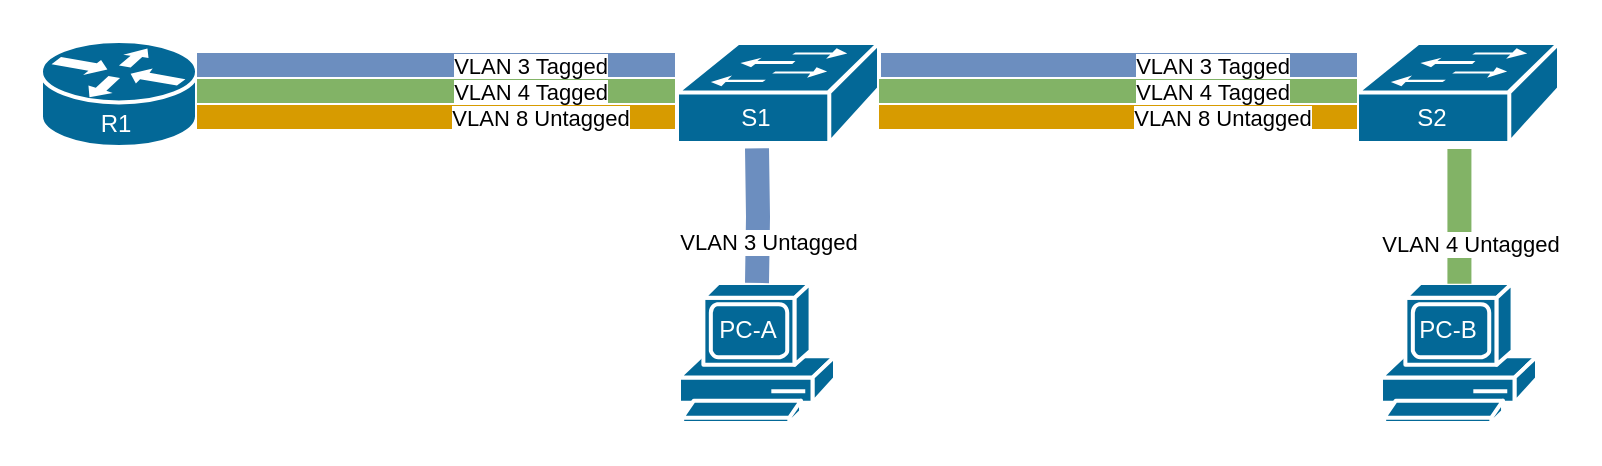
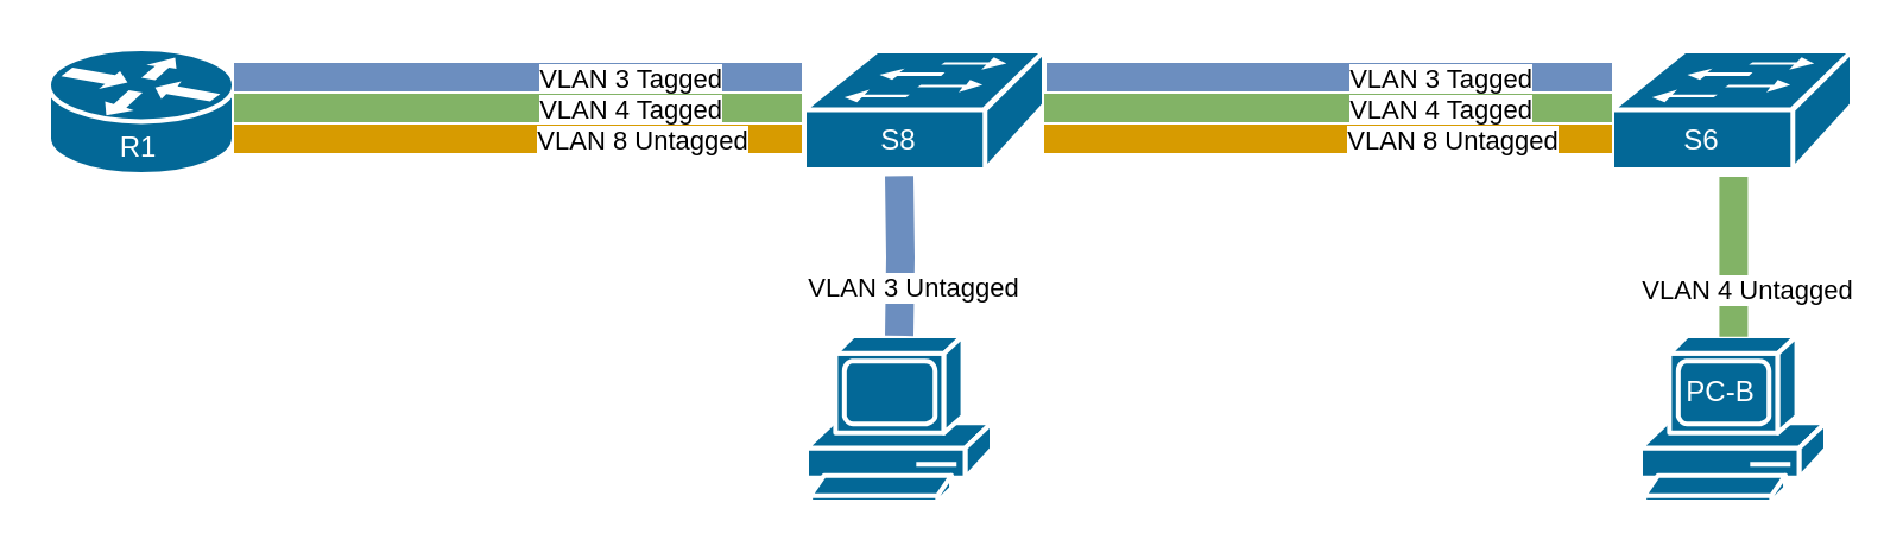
  <mxCell id="0" />
  <mxCell id="1" parent="0" />
  <mxCell id="2" value="" style="edgeStyle=orthogonalEdgeStyle;rounded=0;orthogonalLoop=1;jettySize=auto;html=1;entryX=0;entryY=0.5;entryDx=0;entryDy=0;entryPerimeter=0;endArrow=none;endFill=0;strokeWidth=12;fillColor=#dae8fc;strokeColor=#6c8ebf;" edge="1" parent="1"><mxGeometry relative="1" as="geometry"><mxPoint x="439" y="32" as="sourcePoint" /><mxPoint x="678" y="32" as="targetPoint" /></mxGeometry></mxCell>
  <mxCell id="3" value="VLAN 3 Tagged" style="edgeLabel;html=1;align=center;verticalAlign=middle;resizable=0;points=[];" vertex="1" connectable="0" parent="2"><mxGeometry x="0.387" relative="1" as="geometry"><mxPoint as="offset" /></mxGeometry></mxCell>
  <mxCell id="4" value="" style="shape=mxgraph.cisco.switches.workgroup_switch;sketch=0;html=1;pointerEvents=1;dashed=0;fillColor=#036897;strokeColor=#ffffff;strokeWidth=2;verticalLabelPosition=bottom;verticalAlign=top;align=center;outlineConnect=0;" vertex="1" parent="1"><mxGeometry x="338" y="21" width="101" height="50" as="geometry" /></mxCell>
  <mxCell id="5" value="" style="shape=mxgraph.cisco.switches.workgroup_switch;sketch=0;html=1;pointerEvents=1;dashed=0;fillColor=#036897;strokeColor=#ffffff;strokeWidth=2;verticalLabelPosition=bottom;verticalAlign=top;align=center;outlineConnect=0;" vertex="1" parent="1"><mxGeometry x="678" y="21" width="101" height="50" as="geometry" /></mxCell>
  <mxCell id="6" value="" style="edgeStyle=orthogonalEdgeStyle;rounded=0;orthogonalLoop=1;jettySize=auto;html=1;entryX=0;entryY=0.5;entryDx=0;entryDy=0;entryPerimeter=0;endArrow=none;endFill=0;strokeWidth=12;fillColor=#d5e8d4;strokeColor=#82b366;" edge="1" parent="1"><mxGeometry relative="1" as="geometry"><mxPoint x="439" y="45" as="sourcePoint" /><mxPoint x="678" y="45" as="targetPoint" /></mxGeometry></mxCell>
  <mxCell id="7" value="VLAN 4 Tagged" style="edgeLabel;html=1;align=center;verticalAlign=middle;resizable=0;points=[];" vertex="1" connectable="0" parent="6"><mxGeometry x="0.839" y="3" relative="1" as="geometry"><mxPoint x="-54" y="3" as="offset" /></mxGeometry></mxCell>
  <mxCell id="8" value="" style="edgeStyle=orthogonalEdgeStyle;rounded=0;orthogonalLoop=1;jettySize=auto;html=1;entryX=0;entryY=0.5;entryDx=0;entryDy=0;entryPerimeter=0;endArrow=none;endFill=0;strokeWidth=12;fillColor=#ffe6cc;strokeColor=#d79b00;" edge="1" parent="1"><mxGeometry relative="1" as="geometry"><mxPoint x="439" y="58" as="sourcePoint" /><mxPoint x="678" y="58" as="targetPoint" /></mxGeometry></mxCell>
  <mxCell id="9" value="VLAN 8 Untagged" style="edgeLabel;html=1;align=center;verticalAlign=middle;resizable=0;points=[];" vertex="1" connectable="0" parent="8"><mxGeometry x="0.387" relative="1" as="geometry"><mxPoint x="5" as="offset" /></mxGeometry></mxCell>
- <mxCell id="10" value="&lt;font color=&quot;#ffffff&quot;&gt;S1&lt;/font&gt;" style="text;html=1;strokeColor=none;fillColor=none;align=center;verticalAlign=middle;whiteSpace=wrap;rounded=0;" vertex="1" parent="1"><mxGeometry x="348" y="44" width="60" height="30" as="geometry" /></mxCell>
- <mxCell id="11" value="&lt;font color=&quot;#ffffff&quot;&gt;S2&lt;br&gt;&lt;/font&gt;" style="text;html=1;strokeColor=none;fillColor=none;align=center;verticalAlign=middle;whiteSpace=wrap;rounded=0;" vertex="1" parent="1"><mxGeometry x="685.5" y="44" width="60" height="30" as="geometry" /></mxCell>
+ <mxCell id="10" value="&lt;font color=&quot;#ffffff&quot;&gt;S8&lt;/font&gt;" style="text;html=1;strokeColor=none;fillColor=none;align=center;verticalAlign=middle;whiteSpace=wrap;rounded=0;" vertex="1" parent="1"><mxGeometry x="348" y="44" width="60" height="30" as="geometry" /></mxCell>
+ <mxCell id="11" value="&lt;font color=&quot;#ffffff&quot;&gt;S6&lt;br&gt;&lt;/font&gt;" style="text;html=1;strokeColor=none;fillColor=none;align=center;verticalAlign=middle;whiteSpace=wrap;rounded=0;" vertex="1" parent="1"><mxGeometry x="685.5" y="44" width="60" height="30" as="geometry" /></mxCell>
  <mxCell id="12" value="" style="shape=mxgraph.cisco.computers_and_peripherals.pc;sketch=0;html=1;pointerEvents=1;dashed=0;fillColor=#036897;strokeColor=#ffffff;strokeWidth=2;verticalLabelPosition=bottom;verticalAlign=top;align=center;outlineConnect=0;labelBackgroundColor=none;fontColor=#FFFFFF;" vertex="1" parent="1"><mxGeometry x="339" y="141" width="78" height="70" as="geometry" /></mxCell>
  <mxCell id="13" value="" style="shape=mxgraph.cisco.computers_and_peripherals.pc;sketch=0;html=1;pointerEvents=1;dashed=0;fillColor=#036897;strokeColor=#ffffff;strokeWidth=2;verticalLabelPosition=bottom;verticalAlign=top;align=center;outlineConnect=0;labelBackgroundColor=none;fontColor=#FFFFFF;" vertex="1" parent="1"><mxGeometry x="690" y="141" width="78" height="70" as="geometry" /></mxCell>
  <mxCell id="14" value="" style="edgeStyle=orthogonalEdgeStyle;rounded=0;orthogonalLoop=1;jettySize=auto;html=1;entryX=0.5;entryY=0;entryDx=0;entryDy=0;entryPerimeter=0;endArrow=none;endFill=0;strokeWidth=12;fillColor=#dae8fc;strokeColor=#6c8ebf;" edge="1" parent="1" target="12"><mxGeometry relative="1" as="geometry"><mxPoint x="378" y="73.67" as="sourcePoint" /><mxPoint x="617" y="73.67" as="targetPoint" /></mxGeometry></mxCell>
  <mxCell id="15" value="VLAN 3 Untagged" style="edgeLabel;html=1;align=center;verticalAlign=middle;resizable=0;points=[];" vertex="1" connectable="0" parent="14"><mxGeometry x="0.387" relative="1" as="geometry"><mxPoint x="5" as="offset" /></mxGeometry></mxCell>
  <mxCell id="16" value="" style="shape=mxgraph.cisco.routers.router;sketch=0;html=1;pointerEvents=1;dashed=0;fillColor=#036897;strokeColor=#ffffff;strokeWidth=2;verticalLabelPosition=bottom;verticalAlign=top;align=center;outlineConnect=0;labelBackgroundColor=none;fontColor=#FFFFFF;" vertex="1" parent="1"><mxGeometry x="20" y="20" width="78" height="53" as="geometry" /></mxCell>
  <mxCell id="17" value="" style="edgeStyle=orthogonalEdgeStyle;rounded=0;orthogonalLoop=1;jettySize=auto;html=1;entryX=0;entryY=0.5;entryDx=0;entryDy=0;entryPerimeter=0;endArrow=none;endFill=0;strokeWidth=12;fillColor=#dae8fc;strokeColor=#6c8ebf;" edge="1" parent="1"><mxGeometry relative="1" as="geometry"><mxPoint x="98" y="32" as="sourcePoint" /><mxPoint x="337" y="32" as="targetPoint" /></mxGeometry></mxCell>
  <mxCell id="18" value="VLAN 3 Tagged" style="edgeLabel;html=1;align=center;verticalAlign=middle;resizable=0;points=[];" vertex="1" connectable="0" parent="17"><mxGeometry x="0.387" relative="1" as="geometry"><mxPoint as="offset" /></mxGeometry></mxCell>
  <mxCell id="19" value="" style="edgeStyle=orthogonalEdgeStyle;rounded=0;orthogonalLoop=1;jettySize=auto;html=1;entryX=0;entryY=0.5;entryDx=0;entryDy=0;entryPerimeter=0;endArrow=none;endFill=0;strokeWidth=12;fillColor=#d5e8d4;strokeColor=#82b366;" edge="1" parent="1"><mxGeometry relative="1" as="geometry"><mxPoint x="98" y="45" as="sourcePoint" /><mxPoint x="337" y="45" as="targetPoint" /></mxGeometry></mxCell>
  <mxCell id="20" value="VLAN 4 Tagged" style="edgeLabel;html=1;align=center;verticalAlign=middle;resizable=0;points=[];" vertex="1" connectable="0" parent="19"><mxGeometry x="0.839" y="3" relative="1" as="geometry"><mxPoint x="-54" y="3" as="offset" /></mxGeometry></mxCell>
  <mxCell id="21" value="" style="edgeStyle=orthogonalEdgeStyle;rounded=0;orthogonalLoop=1;jettySize=auto;html=1;entryX=0;entryY=0.5;entryDx=0;entryDy=0;entryPerimeter=0;endArrow=none;endFill=0;strokeWidth=12;fillColor=#ffe6cc;strokeColor=#d79b00;" edge="1" parent="1"><mxGeometry relative="1" as="geometry"><mxPoint x="98" y="58" as="sourcePoint" /><mxPoint x="337" y="58" as="targetPoint" /></mxGeometry></mxCell>
  <mxCell id="22" value="VLAN 8 Untagged" style="edgeLabel;html=1;align=center;verticalAlign=middle;resizable=0;points=[];" vertex="1" connectable="0" parent="21"><mxGeometry x="0.387" relative="1" as="geometry"><mxPoint x="5" as="offset" /></mxGeometry></mxCell>
  <mxCell id="23" value="R1" style="text;html=1;strokeColor=none;fillColor=none;align=center;verticalAlign=middle;whiteSpace=wrap;rounded=0;labelBackgroundColor=none;fontColor=#FFFFFF;" vertex="1" parent="1"><mxGeometry x="28" y="47" width="60" height="30" as="geometry" /></mxCell>
- <mxCell id="24" value="PC-A" style="text;html=1;strokeColor=none;fillColor=none;align=center;verticalAlign=middle;whiteSpace=wrap;rounded=0;labelBackgroundColor=none;fontColor=#FFFFFF;" vertex="1" parent="1"><mxGeometry x="344" y="150" width="60" height="30" as="geometry" /></mxCell>
  <mxCell id="25" value="PC-B" style="text;html=1;strokeColor=none;fillColor=none;align=center;verticalAlign=middle;whiteSpace=wrap;rounded=0;labelBackgroundColor=none;fontColor=#FFFFFF;" vertex="1" parent="1"><mxGeometry x="694" y="150" width="60" height="30" as="geometry" /></mxCell>
  <mxCell id="26" value="" style="edgeStyle=orthogonalEdgeStyle;rounded=0;orthogonalLoop=1;jettySize=auto;html=1;entryX=0.5;entryY=0;entryDx=0;entryDy=0;entryPerimeter=0;endArrow=none;endFill=0;strokeWidth=12;fillColor=#d5e8d4;strokeColor=#82b366;" edge="1" parent="1"><mxGeometry relative="1" as="geometry"><mxPoint x="729.21" y="74" as="sourcePoint" /><mxPoint x="729.21" y="141.33" as="targetPoint" /></mxGeometry></mxCell>
  <mxCell id="27" value="VLAN 4 Untagged" style="edgeLabel;html=1;align=center;verticalAlign=middle;resizable=0;points=[];" vertex="1" connectable="0" parent="26"><mxGeometry x="0.387" relative="1" as="geometry"><mxPoint x="5" as="offset" /></mxGeometry></mxCell>
